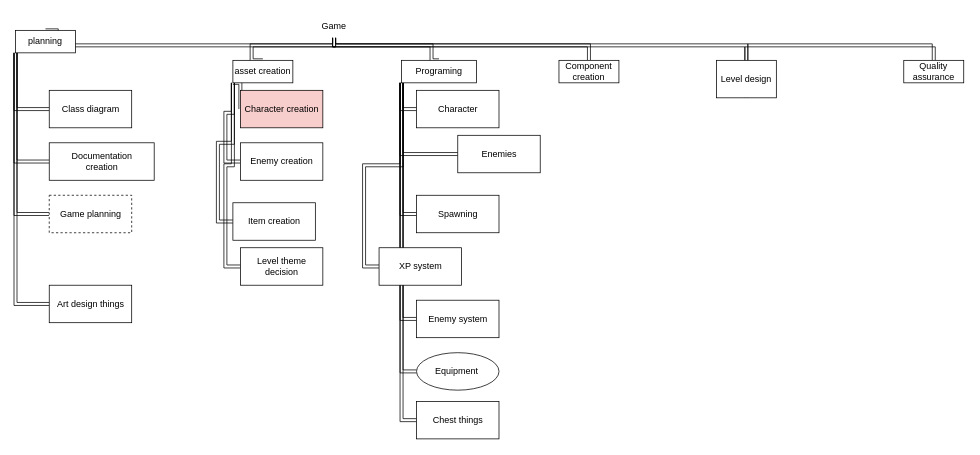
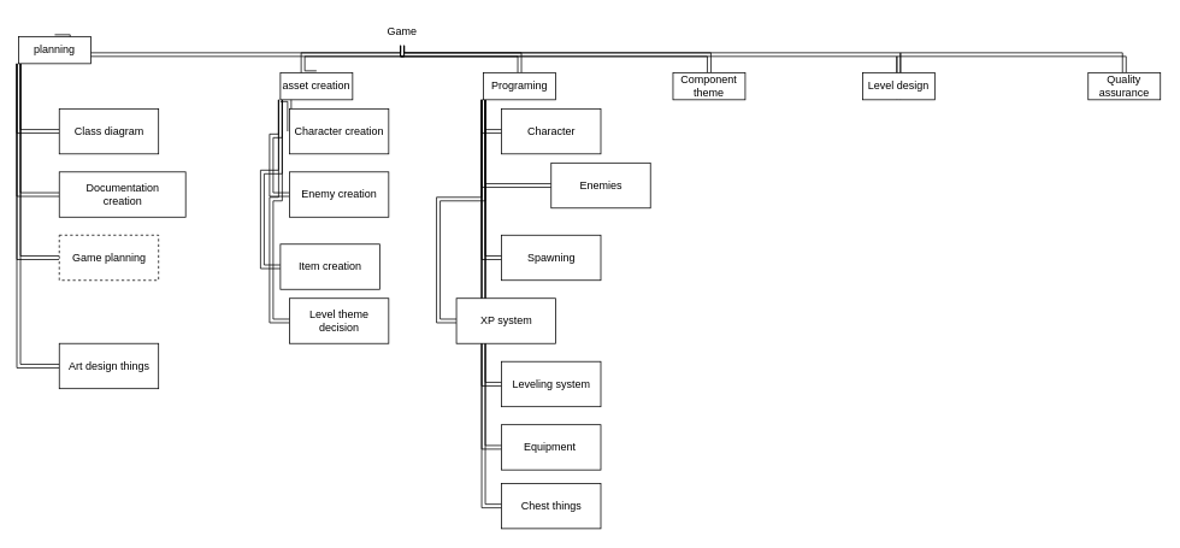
  <mxCell id="0" />
  <mxCell id="1" parent="0" />
  <mxCell id="2" style="edgeStyle=orthogonalEdgeStyle;shape=link;rounded=0;orthogonalLoop=1;jettySize=auto;html=1;exitX=0.5;exitY=1;exitDx=0;exitDy=0;entryX=0.5;entryY=0;entryDx=0;entryDy=0;" edge="1" parent="1" source="7" target="12"><mxGeometry relative="1" as="geometry"><Array as="points"><mxPoint x="445" y="60" /><mxPoint x="75" y="60" /></Array></mxGeometry></mxCell>
  <mxCell id="3" style="edgeStyle=orthogonalEdgeStyle;shape=link;rounded=0;orthogonalLoop=1;jettySize=auto;html=1;exitX=0.5;exitY=1;exitDx=0;exitDy=0;entryX=0.5;entryY=0;entryDx=0;entryDy=0;" edge="1" parent="1" source="7" target="17"><mxGeometry relative="1" as="geometry"><Array as="points"><mxPoint x="445" y="60" /><mxPoint x="335" y="60" /></Array></mxGeometry></mxCell>
  <mxCell id="4" style="edgeStyle=orthogonalEdgeStyle;shape=link;rounded=0;orthogonalLoop=1;jettySize=auto;html=1;exitX=0.5;exitY=1;exitDx=0;exitDy=0;entryX=0.5;entryY=0;entryDx=0;entryDy=0;" edge="1" parent="1" source="7" target="26"><mxGeometry relative="1" as="geometry"><Array as="points"><mxPoint x="445" y="60" /><mxPoint x="785" y="60" /></Array></mxGeometry></mxCell>
  <mxCell id="5" style="edgeStyle=orthogonalEdgeStyle;shape=link;rounded=0;orthogonalLoop=1;jettySize=auto;html=1;exitX=0.5;exitY=1;exitDx=0;exitDy=0;entryX=0.5;entryY=0;entryDx=0;entryDy=0;startArrow=none;" edge="1" parent="1" source="29" target="27"><mxGeometry relative="1" as="geometry"><Array as="points"><mxPoint x="445" y="60" /><mxPoint x="835" y="60" /></Array></mxGeometry></mxCell>
  <mxCell id="6" style="edgeStyle=orthogonalEdgeStyle;shape=link;rounded=0;orthogonalLoop=1;jettySize=auto;html=1;exitX=0.5;exitY=1;exitDx=0;exitDy=0;entryX=0.5;entryY=0;entryDx=0;entryDy=0;" edge="1" parent="1" source="7" target="25"><mxGeometry relative="1" as="geometry"><Array as="points"><mxPoint x="445" y="60" /><mxPoint x="575" y="60" /></Array></mxGeometry></mxCell>
  <mxCell id="7" value="Game" style="text;html=1;strokeColor=none;fillColor=none;align=center;verticalAlign=middle;whiteSpace=wrap;rounded=0;" vertex="1" parent="1"><mxGeometry x="415" y="20" width="60" height="30" as="geometry" /></mxCell>
  <mxCell id="8" style="edgeStyle=orthogonalEdgeStyle;shape=link;rounded=0;orthogonalLoop=1;jettySize=auto;html=1;exitX=0;exitY=1;exitDx=0;exitDy=0;entryX=0;entryY=0.5;entryDx=0;entryDy=0;" edge="1" parent="1" source="12" target="30"><mxGeometry relative="1" as="geometry" /></mxCell>
  <mxCell id="9" style="edgeStyle=orthogonalEdgeStyle;shape=link;rounded=0;orthogonalLoop=1;jettySize=auto;html=1;exitX=0;exitY=1;exitDx=0;exitDy=0;entryX=0;entryY=0.5;entryDx=0;entryDy=0;" edge="1" parent="1" source="12" target="31"><mxGeometry relative="1" as="geometry" /></mxCell>
  <mxCell id="10" style="edgeStyle=orthogonalEdgeStyle;shape=link;rounded=0;orthogonalLoop=1;jettySize=auto;html=1;exitX=0;exitY=1;exitDx=0;exitDy=0;entryX=0;entryY=0.5;entryDx=0;entryDy=0;" edge="1" parent="1" source="12" target="32"><mxGeometry relative="1" as="geometry" /></mxCell>
  <mxCell id="11" style="edgeStyle=orthogonalEdgeStyle;shape=link;rounded=0;orthogonalLoop=1;jettySize=auto;html=1;exitX=0;exitY=1;exitDx=0;exitDy=0;entryX=0;entryY=0.5;entryDx=0;entryDy=0;" edge="1" parent="1" source="12" target="35"><mxGeometry relative="1" as="geometry" /></mxCell>
  <mxCell id="12" value="planning" style="rounded=0;whiteSpace=wrap;html=1;" vertex="1" parent="1"><mxGeometry x="20" y="40" width="80" height="30" as="geometry" /></mxCell>
  <mxCell id="13" style="edgeStyle=orthogonalEdgeStyle;shape=link;rounded=0;orthogonalLoop=1;jettySize=auto;html=1;exitX=0;exitY=1;exitDx=0;exitDy=0;entryX=0;entryY=0.5;entryDx=0;entryDy=0;" edge="1" parent="1" source="17" target="33"><mxGeometry relative="1" as="geometry" /></mxCell>
  <mxCell id="14" style="edgeStyle=orthogonalEdgeStyle;shape=link;rounded=0;orthogonalLoop=1;jettySize=auto;html=1;exitX=0;exitY=1;exitDx=0;exitDy=0;entryX=0;entryY=0.5;entryDx=0;entryDy=0;" edge="1" parent="1" source="17" target="34"><mxGeometry relative="1" as="geometry" /></mxCell>
  <mxCell id="15" style="edgeStyle=orthogonalEdgeStyle;shape=link;rounded=0;orthogonalLoop=1;jettySize=auto;html=1;exitX=0;exitY=1;exitDx=0;exitDy=0;entryX=0;entryY=0.5;entryDx=0;entryDy=0;" edge="1" parent="1" source="17" target="36"><mxGeometry relative="1" as="geometry" /></mxCell>
  <mxCell id="16" style="edgeStyle=orthogonalEdgeStyle;shape=link;rounded=0;orthogonalLoop=1;jettySize=auto;html=1;exitX=0;exitY=1;exitDx=0;exitDy=0;entryX=0;entryY=0.5;entryDx=0;entryDy=0;" edge="1" parent="1" source="17" target="37"><mxGeometry relative="1" as="geometry" /></mxCell>
  <mxCell id="17" value="asset creation" style="rounded=0;whiteSpace=wrap;html=1;" vertex="1" parent="1"><mxGeometry x="310" y="80" width="80" height="30" as="geometry" /></mxCell>
  <mxCell id="18" style="edgeStyle=orthogonalEdgeStyle;shape=link;rounded=0;orthogonalLoop=1;jettySize=auto;html=1;exitX=0;exitY=1;exitDx=0;exitDy=0;entryX=0;entryY=0.5;entryDx=0;entryDy=0;" edge="1" parent="1" source="25" target="38"><mxGeometry relative="1" as="geometry" /></mxCell>
  <mxCell id="19" style="edgeStyle=orthogonalEdgeStyle;shape=link;rounded=0;orthogonalLoop=1;jettySize=auto;html=1;exitX=0;exitY=1;exitDx=0;exitDy=0;entryX=0;entryY=0.5;entryDx=0;entryDy=0;" edge="1" parent="1" source="25" target="39"><mxGeometry relative="1" as="geometry" /></mxCell>
  <mxCell id="20" style="edgeStyle=orthogonalEdgeStyle;shape=link;rounded=0;orthogonalLoop=1;jettySize=auto;html=1;exitX=0;exitY=1;exitDx=0;exitDy=0;entryX=0;entryY=0.5;entryDx=0;entryDy=0;" edge="1" parent="1" source="25" target="40"><mxGeometry relative="1" as="geometry" /></mxCell>
  <mxCell id="21" style="edgeStyle=orthogonalEdgeStyle;shape=link;rounded=0;orthogonalLoop=1;jettySize=auto;html=1;exitX=0;exitY=1;exitDx=0;exitDy=0;entryX=0;entryY=0.5;entryDx=0;entryDy=0;" edge="1" parent="1" source="25" target="41"><mxGeometry relative="1" as="geometry" /></mxCell>
  <mxCell id="22" style="edgeStyle=orthogonalEdgeStyle;shape=link;rounded=0;orthogonalLoop=1;jettySize=auto;html=1;exitX=0;exitY=1;exitDx=0;exitDy=0;entryX=0;entryY=0.5;entryDx=0;entryDy=0;" edge="1" parent="1" source="25" target="42"><mxGeometry relative="1" as="geometry" /></mxCell>
  <mxCell id="23" style="edgeStyle=orthogonalEdgeStyle;shape=link;rounded=0;orthogonalLoop=1;jettySize=auto;html=1;exitX=0;exitY=1;exitDx=0;exitDy=0;entryX=0;entryY=0.5;entryDx=0;entryDy=0;" edge="1" parent="1" source="25" target="43"><mxGeometry relative="1" as="geometry" /></mxCell>
  <mxCell id="24" style="edgeStyle=orthogonalEdgeStyle;shape=link;rounded=0;orthogonalLoop=1;jettySize=auto;html=1;exitX=0;exitY=1;exitDx=0;exitDy=0;entryX=0;entryY=0.5;entryDx=0;entryDy=0;" edge="1" parent="1" source="25" target="44"><mxGeometry relative="1" as="geometry" /></mxCell>
- <mxCell id="25" value="Programing" style="rounded=0;whiteSpace=wrap;html=1;" vertex="1" parent="1"><mxGeometry x="535" y="80" width="100" height="30" as="geometry" /></mxCell>
- <mxCell id="26" value="Component creation" style="rounded=0;whiteSpace=wrap;html=1;" vertex="1" parent="1"><mxGeometry x="745" y="80" width="80" height="30" as="geometry" /></mxCell>
+ <mxCell id="25" value="Programing" style="rounded=0;whiteSpace=wrap;html=1;" vertex="1" parent="1"><mxGeometry x="535" y="80" width="80" height="30" as="geometry" /></mxCell>
+ <mxCell id="26" value="Component theme" style="rounded=0;whiteSpace=wrap;html=1;" vertex="1" parent="1"><mxGeometry x="745" y="80" width="80" height="30" as="geometry" /></mxCell>
  <mxCell id="27" value="Quality assurance" style="rounded=0;whiteSpace=wrap;html=1;" vertex="1" parent="1"><mxGeometry x="1205" y="80" width="80" height="30" as="geometry" /></mxCell>
  <mxCell id="28" value="" style="edgeStyle=orthogonalEdgeStyle;shape=link;rounded=0;orthogonalLoop=1;jettySize=auto;html=1;exitX=0.5;exitY=1;exitDx=0;exitDy=0;entryX=0.5;entryY=0;entryDx=0;entryDy=0;endArrow=none;" edge="1" parent="1" source="7" target="29"><mxGeometry relative="1" as="geometry"><mxPoint x="445" y="50" as="sourcePoint" /><mxPoint x="1085" y="80" as="targetPoint" /><Array as="points"><mxPoint x="445" y="60" /><mxPoint x="995" y="60" /></Array></mxGeometry></mxCell>
- <mxCell id="29" value="Level design" style="rounded=0;whiteSpace=wrap;html=1;" vertex="1" parent="1"><mxGeometry x="955" y="80" width="80" height="50" as="geometry" /></mxCell>
+ <mxCell id="29" value="Level design" style="rounded=0;whiteSpace=wrap;html=1;" vertex="1" parent="1"><mxGeometry x="955" y="80" width="80" height="30" as="geometry" /></mxCell>
  <mxCell id="30" value="Class diagram" style="html=1;" vertex="1" parent="1"><mxGeometry x="65" y="120" width="110" height="50" as="geometry" /></mxCell>
  <mxCell id="31" value="Documentation&lt;br&gt;creation" style="html=1;" vertex="1" parent="1"><mxGeometry x="65" y="190" width="140" height="50" as="geometry" /></mxCell>
  <mxCell id="32" value="Game planning" style="html=1;dashed=1;" vertex="1" parent="1"><mxGeometry x="65" y="260" width="110" height="50" as="geometry" /></mxCell>
- <mxCell id="33" value="Character creation" style="html=1;fillColor=#f8cecc;" vertex="1" parent="1"><mxGeometry x="320" y="120" width="110" height="50" as="geometry" /></mxCell>
+ <mxCell id="33" value="Character creation" style="html=1;" vertex="1" parent="1"><mxGeometry x="320" y="120" width="110" height="50" as="geometry" /></mxCell>
  <mxCell id="34" value="Enemy creation" style="html=1;" vertex="1" parent="1"><mxGeometry x="320" y="190" width="110" height="50" as="geometry" /></mxCell>
  <mxCell id="35" value="Art design things" style="html=1;" vertex="1" parent="1"><mxGeometry x="65" y="380" width="110" height="50" as="geometry" /></mxCell>
  <mxCell id="36" value="Item creation" style="html=1;" vertex="1" parent="1"><mxGeometry x="310" y="270" width="110" height="50" as="geometry" /></mxCell>
  <mxCell id="37" value="Level theme &lt;br&gt;decision" style="html=1;" vertex="1" parent="1"><mxGeometry x="320" y="330" width="110" height="50" as="geometry" /></mxCell>
  <mxCell id="38" value="Character" style="html=1;" vertex="1" parent="1"><mxGeometry x="555" y="120" width="110" height="50" as="geometry" /></mxCell>
  <mxCell id="39" value="Enemies" style="html=1;" vertex="1" parent="1"><mxGeometry x="610" y="180" width="110" height="50" as="geometry" /></mxCell>
  <mxCell id="40" value="Spawning" style="html=1;" vertex="1" parent="1"><mxGeometry x="555" y="260" width="110" height="50" as="geometry" /></mxCell>
  <mxCell id="41" value="XP system" style="html=1;" vertex="1" parent="1"><mxGeometry x="505" y="330" width="110" height="50" as="geometry" /></mxCell>
- <mxCell id="42" value="Enemy system" style="html=1;" vertex="1" parent="1"><mxGeometry x="555" y="400" width="110" height="50" as="geometry" /></mxCell>
- <mxCell id="43" value="Equipment&amp;nbsp;" style="ellipse;html=1;" vertex="1" parent="1"><mxGeometry x="555" y="470" width="110" height="50" as="geometry" /></mxCell>
+ <mxCell id="42" value="Leveling system" style="html=1;" vertex="1" parent="1"><mxGeometry x="555" y="400" width="110" height="50" as="geometry" /></mxCell>
+ <mxCell id="43" value="Equipment&amp;nbsp;" style="html=1;" vertex="1" parent="1"><mxGeometry x="555" y="470" width="110" height="50" as="geometry" /></mxCell>
  <mxCell id="44" value="Chest things" style="html=1;" vertex="1" parent="1"><mxGeometry x="555" y="535" width="110" height="50" as="geometry" /></mxCell>
